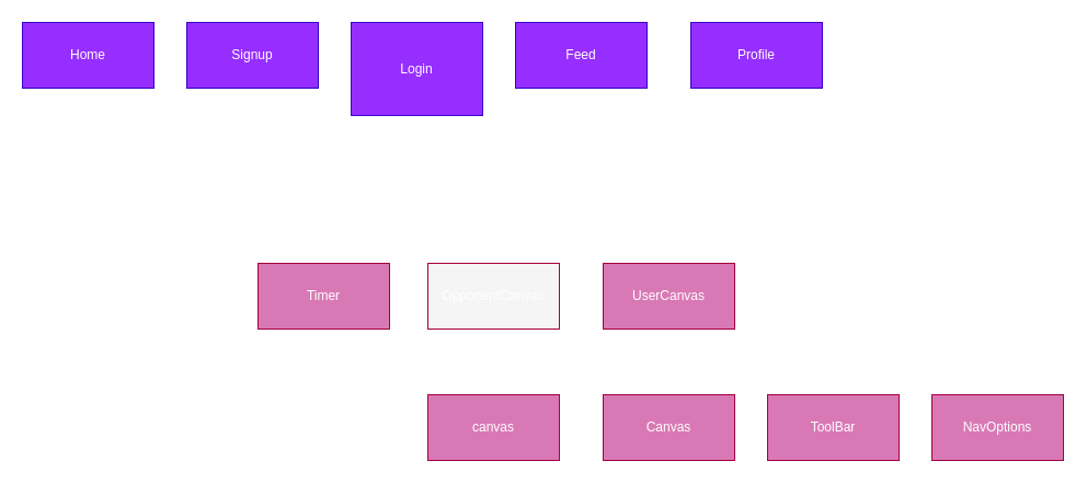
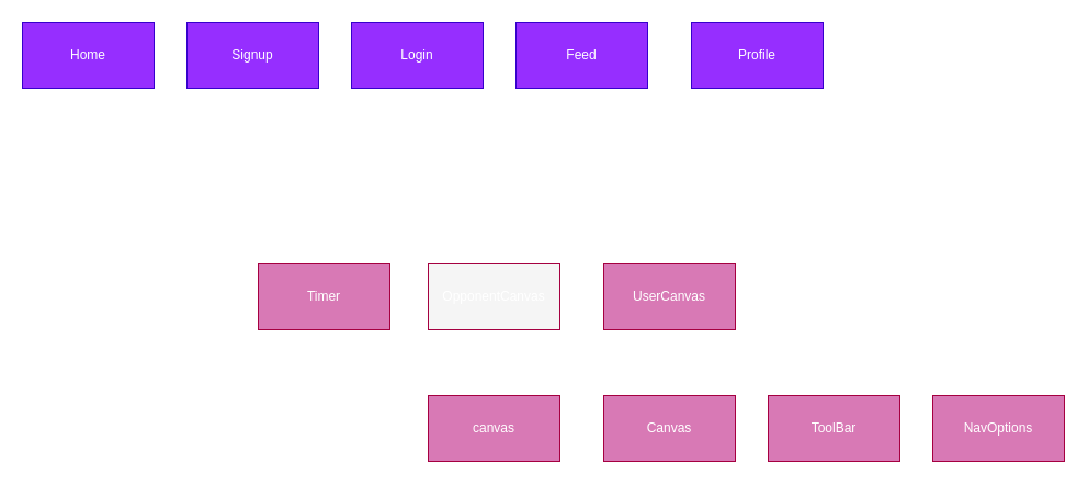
  <mxCell id="0" />
  <mxCell id="1" parent="0" />
  <mxCell id="2" value="Signup" style="whiteSpace=wrap;html=1;fillColor=#962EFF;fontColor=#ffffff;strokeColor=#3700CC;" vertex="1" parent="1"><mxGeometry x="170" y="20" width="120" height="60" as="geometry" /></mxCell>
- <mxCell id="3" value="Login" style="whiteSpace=wrap;html=1;fillColor=#962EFF;fontColor=#ffffff;strokeColor=#3700CC;" vertex="1" parent="1"><mxGeometry x="320" y="20" width="120" height="85" as="geometry" /></mxCell>
+ <mxCell id="3" value="Login" style="whiteSpace=wrap;html=1;fillColor=#962EFF;fontColor=#ffffff;strokeColor=#3700CC;" vertex="1" parent="1"><mxGeometry x="320" y="20" width="120" height="60" as="geometry" /></mxCell>
  <mxCell id="4" value="Feed" style="whiteSpace=wrap;html=1;fillColor=#962EFF;fontColor=#ffffff;strokeColor=#3700CC;" vertex="1" parent="1"><mxGeometry x="470" y="20" width="120" height="60" as="geometry" /></mxCell>
  <mxCell id="5" value="Profile" style="whiteSpace=wrap;html=1;fillColor=#962EFF;fontColor=#ffffff;strokeColor=#3700CC;" vertex="1" parent="1"><mxGeometry x="630" y="20" width="120" height="60" as="geometry" /></mxCell>
  <mxCell id="6" value="Home" style="whiteSpace=wrap;html=1;fillColor=#962EFF;fontColor=#ffffff;strokeColor=#3700CC;" vertex="1" parent="1"><mxGeometry x="20" y="20" width="120" height="60" as="geometry" /></mxCell>
  <mxCell id="7" value="OpponentCanvas" style="whiteSpace=wrap;html=1;fillColor=#f5f5f5;fontColor=#ffffff;strokeColor=#A50040;" vertex="1" parent="1"><mxGeometry x="390" y="240" width="120" height="60" as="geometry" /></mxCell>
  <mxCell id="8" value="UserCanvas" style="whiteSpace=wrap;html=1;fillColor=#D879B5;fontColor=#ffffff;strokeColor=#A50040;" vertex="1" parent="1"><mxGeometry x="550" y="240" width="120" height="60" as="geometry" /></mxCell>
  <mxCell id="9" value="Canvas" style="whiteSpace=wrap;html=1;fillColor=#D879B5;fontColor=#ffffff;strokeColor=#A50040;" vertex="1" parent="1"><mxGeometry x="550" y="360" width="120" height="60" as="geometry" /></mxCell>
  <mxCell id="10" value="ToolBar" style="whiteSpace=wrap;html=1;fillColor=#D879B5;fontColor=#ffffff;strokeColor=#A50040;" vertex="1" parent="1"><mxGeometry x="700" y="360" width="120" height="60" as="geometry" /></mxCell>
  <mxCell id="11" value="NavOptions" style="whiteSpace=wrap;html=1;fillColor=#D879B5;fontColor=#ffffff;strokeColor=#A50040;" vertex="1" parent="1"><mxGeometry x="850" y="360" width="120" height="60" as="geometry" /></mxCell>
  <mxCell id="12" value="canvas" style="whiteSpace=wrap;html=1;fillColor=#D879B5;fontColor=#ffffff;strokeColor=#A50040;" vertex="1" parent="1"><mxGeometry x="390" y="360" width="120" height="60" as="geometry" /></mxCell>
  <mxCell id="13" value="Timer" style="whiteSpace=wrap;html=1;fillColor=#D879B5;fontColor=#ffffff;strokeColor=#A50040;" vertex="1" parent="1"><mxGeometry x="235" y="240" width="120" height="60" as="geometry" /></mxCell>
